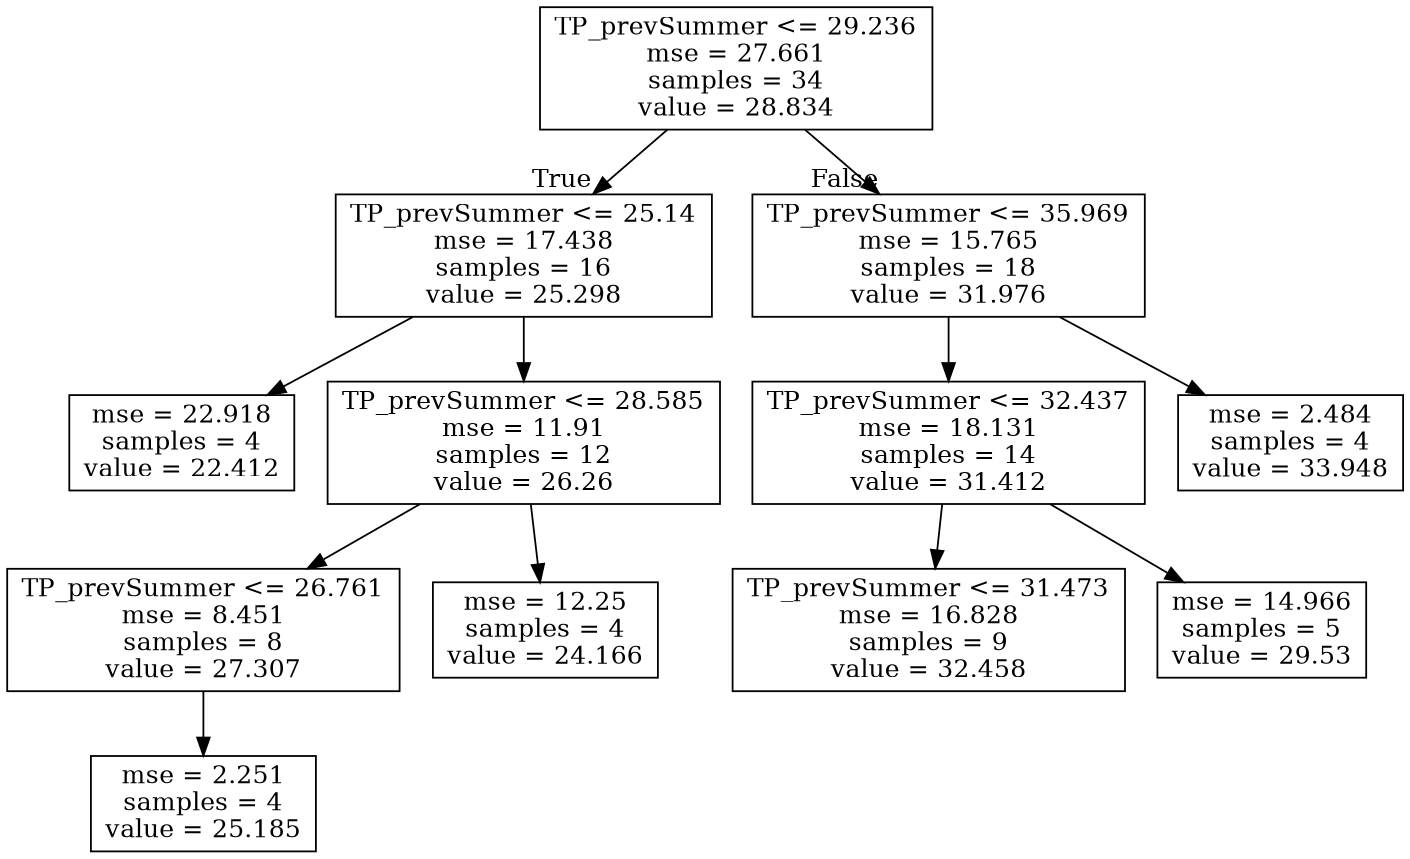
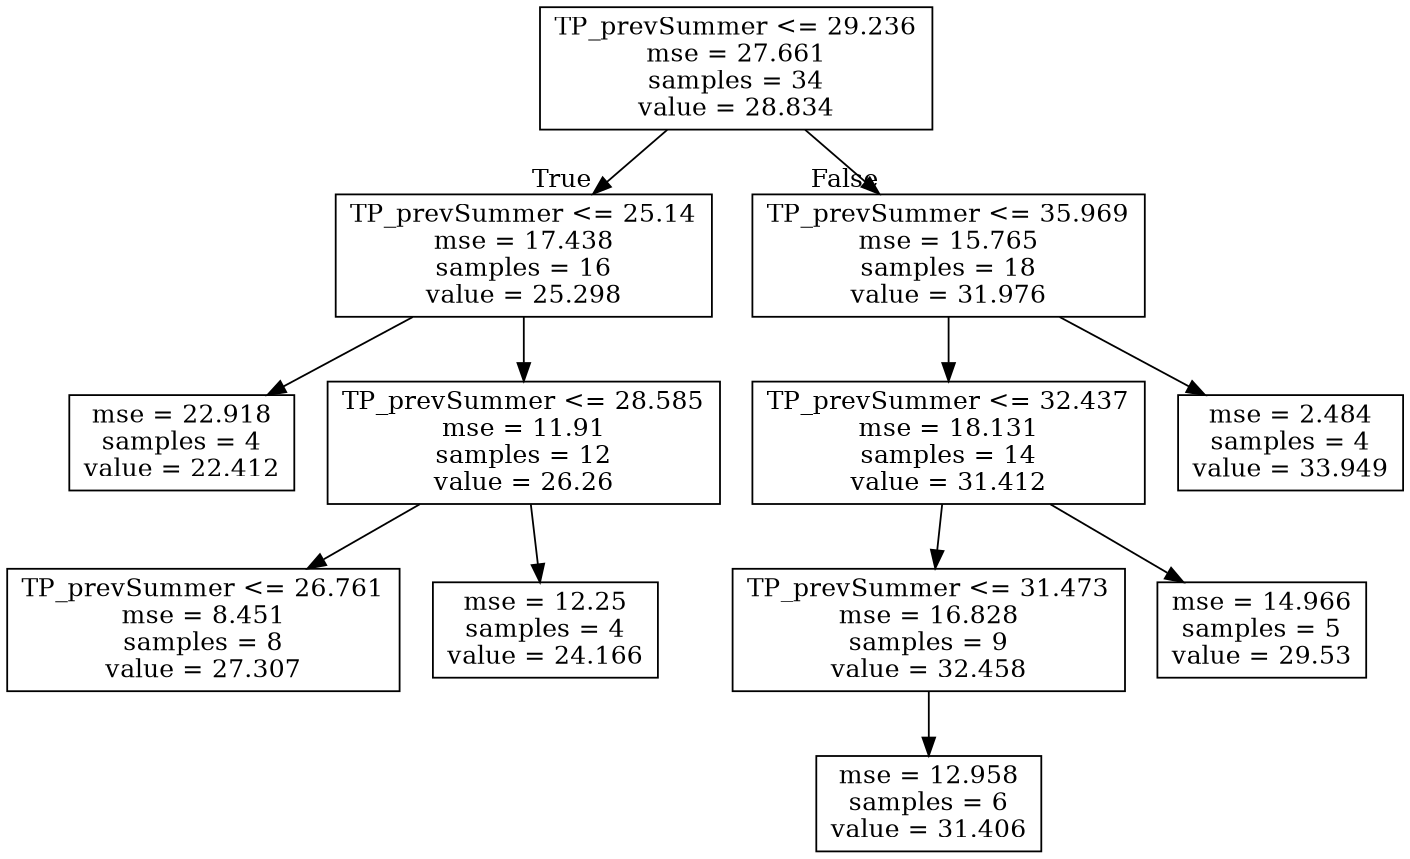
  digraph {
    node [shape=box]
    n1 [label="TP_prevSummer <= 29.236\nmse = 27.661\nsamples = 34\nvalue = 28.834"]
    n2 [label="TP_prevSummer <= 25.14\nmse = 17.438\nsamples = 16\nvalue = 25.298"]
    n3 [label="TP_prevSummer <= 35.969\nmse = 15.765\nsamples = 18\nvalue = 31.976"]
    n4 [label="mse = 22.918\nsamples = 4\nvalue = 22.412"]
    n5 [label="TP_prevSummer <= 28.585\nmse = 11.91\nsamples = 12\nvalue = 26.26"]
    n6 [label="TP_prevSummer <= 32.437\nmse = 18.131\nsamples = 14\nvalue = 31.412"]
-   n7 [label="mse = 2.484\nsamples = 4\nvalue = 33.948"]
+   n7 [label="mse = 2.484\nsamples = 4\nvalue = 33.949"]
    n8 [label="TP_prevSummer <= 26.761\nmse = 8.451\nsamples = 8\nvalue = 27.307"]
    n9 [label="mse = 12.25\nsamples = 4\nvalue = 24.166"]
-   n10 [label="mse = 2.251\nsamples = 4\nvalue = 25.185"]
    n11 [label="TP_prevSummer <= 31.473\nmse = 16.828\nsamples = 9\nvalue = 32.458"]
    n12 [label="mse = 14.966\nsamples = 5\nvalue = 29.53"]
+   n13 [label="mse = 12.958\nsamples = 6\nvalue = 31.406"]
    n1 -> n2 [headlabel=True labelangle=45 labeldistance=2.5]
    n1 -> n3 [headlabel=False labelangle=-45 labeldistance=2.5]
    n2 -> n4
    n2 -> n5
    n3 -> n6
    n3 -> n7
    n5 -> n8
    n5 -> n9
    n6 -> n11
    n6 -> n12
-   n8 -> n10
+   n11 -> n13
  }
